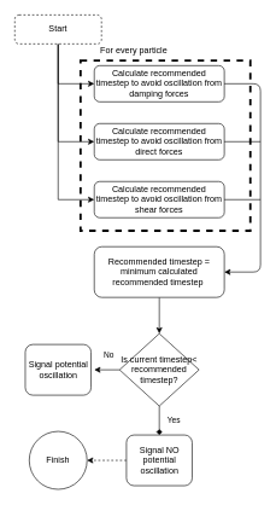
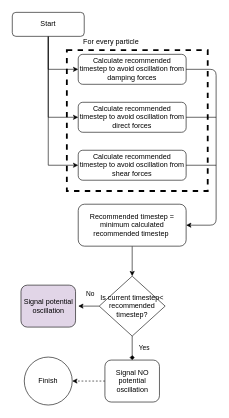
  <mxCell id="0" />
  <mxCell id="1" parent="0" />
  <mxCell id="2" style="edgeStyle=orthogonalEdgeStyle;rounded=0;orthogonalLoop=1;jettySize=auto;html=1;exitX=0.5;exitY=1;exitDx=0;exitDy=0;entryX=0;entryY=0.5;entryDx=0;entryDy=0;" edge="1" parent="1" source="5" target="6"><mxGeometry relative="1" as="geometry"><mxPoint x="100" y="90" as="targetPoint" /><Array as="points"><mxPoint x="80" y="60" /><mxPoint x="80" y="115" /></Array></mxGeometry></mxCell>
  <mxCell id="3" style="edgeStyle=orthogonalEdgeStyle;rounded=0;orthogonalLoop=1;jettySize=auto;html=1;exitX=0.5;exitY=1;exitDx=0;exitDy=0;entryX=0;entryY=0.5;entryDx=0;entryDy=0;" edge="1" parent="1" source="5" target="8"><mxGeometry relative="1" as="geometry"><Array as="points"><mxPoint x="80" y="60" /><mxPoint x="80" y="195" /></Array></mxGeometry></mxCell>
  <mxCell id="4" style="edgeStyle=orthogonalEdgeStyle;rounded=0;orthogonalLoop=1;jettySize=auto;html=1;exitX=0.5;exitY=1;exitDx=0;exitDy=0;entryX=0;entryY=0.5;entryDx=0;entryDy=0;" edge="1" parent="1" source="5" target="9"><mxGeometry relative="1" as="geometry"><Array as="points"><mxPoint x="80" y="60" /><mxPoint x="80" y="275" /></Array></mxGeometry></mxCell>
- <mxCell id="5" value="Start" style="rounded=1;whiteSpace=wrap;html=1;fontSize=12;glass=0;strokeWidth=1;shadow=0;dashed=1;" parent="1" vertex="1"><mxGeometry x="20" width="120" height="40" as="geometry" y="20" /></mxCell>
+ <mxCell id="5" value="Start" style="rounded=1;whiteSpace=wrap;html=1;fontSize=12;glass=0;strokeWidth=1;shadow=0;" parent="1" vertex="1"><mxGeometry x="20" width="120" height="40" as="geometry" y="20" /></mxCell>
  <mxCell id="6" value="Calculate recommended timestep to avoid oscillation from damping forces" style="rounded=1;whiteSpace=wrap;html=1;fontSize=12;glass=0;strokeWidth=1;shadow=0;" vertex="1" parent="1"><mxGeometry x="130" y="90" width="180" height="50" as="geometry" /></mxCell>
  <mxCell id="7" value="For every particle" style="text;html=1;strokeColor=none;fillColor=none;align=center;verticalAlign=middle;whiteSpace=wrap;rounded=0;" vertex="1" parent="1"><mxGeometry x="120" y="60" width="130" height="20" as="geometry" /></mxCell>
  <mxCell id="8" value="Calculate recommended timestep to avoid oscillation from direct forces" style="rounded=1;whiteSpace=wrap;html=1;fontSize=12;glass=0;strokeWidth=1;shadow=0;" vertex="1" parent="1"><mxGeometry x="130" y="170" width="180" height="50" as="geometry" /></mxCell>
  <mxCell id="9" value="Calculate recommended timestep to avoid oscillation from shear forces" style="rounded=1;whiteSpace=wrap;html=1;fontSize=12;glass=0;strokeWidth=1;shadow=0;" vertex="1" parent="1"><mxGeometry x="130" y="250" width="180" height="50" as="geometry" /></mxCell>
  <mxCell id="10" style="edgeStyle=orthogonalEdgeStyle;rounded=0;orthogonalLoop=1;jettySize=auto;html=1;exitX=0.5;exitY=1;exitDx=0;exitDy=0;" edge="1" parent="1" source="11" target="18"><mxGeometry relative="1" as="geometry" /></mxCell>
  <mxCell id="11" value="Recommended timestep = minimum calculated recommended timestep&amp;nbsp;" style="rounded=1;whiteSpace=wrap;html=1;fontSize=12;glass=0;strokeWidth=1;shadow=0;" vertex="1" parent="1"><mxGeometry x="130" y="340" width="180" height="70" as="geometry" /></mxCell>
  <mxCell id="12" value="" style="endArrow=classic;html=1;exitX=1;exitY=0.5;exitDx=0;exitDy=0;entryX=1;entryY=0.5;entryDx=0;entryDy=0;" edge="1" parent="1" source="6" target="11"><mxGeometry width="50" height="50" relative="1" as="geometry"><mxPoint x="300" y="250" as="sourcePoint" /><mxPoint x="360" y="370" as="targetPoint" /><Array as="points"><mxPoint x="360" y="115" /><mxPoint x="360" y="375" /></Array></mxGeometry></mxCell>
  <mxCell id="13" value="" style="endArrow=none;html=1;exitX=1;exitY=0.5;exitDx=0;exitDy=0;" edge="1" parent="1" source="8"><mxGeometry width="50" height="50" relative="1" as="geometry"><mxPoint x="300" y="250" as="sourcePoint" /><mxPoint x="360" y="195" as="targetPoint" /></mxGeometry></mxCell>
  <mxCell id="14" value="" style="endArrow=none;html=1;exitX=1;exitY=0.5;exitDx=0;exitDy=0;" edge="1" parent="1" source="9"><mxGeometry width="50" height="50" relative="1" as="geometry"><mxPoint x="320" y="205" as="sourcePoint" /><mxPoint x="360" y="275" as="targetPoint" /></mxGeometry></mxCell>
  <mxCell id="15" value="" style="whiteSpace=wrap;html=1;aspect=fixed;fillColor=none;dashed=1;strokeWidth=3;" vertex="1" parent="1"><mxGeometry x="111" y="83" width="235" height="235" as="geometry" /></mxCell>
  <mxCell id="16" value="No" style="edgeStyle=orthogonalEdgeStyle;rounded=0;orthogonalLoop=1;jettySize=auto;html=1;exitX=0;exitY=0.5;exitDx=0;exitDy=0;" edge="1" parent="1" source="18"><mxGeometry x="-0.143" y="-20" relative="1" as="geometry"><mxPoint x="130" y="510" as="targetPoint" /><mxPoint as="offset" /></mxGeometry></mxCell>
  <mxCell id="17" value="Yes" style="edgeStyle=orthogonalEdgeStyle;rounded=0;orthogonalLoop=1;jettySize=auto;html=1;exitX=0.5;exitY=1;exitDx=0;exitDy=0;entryX=0.5;entryY=0;entryDx=0;entryDy=0;endArrow=diamond;" edge="1" parent="1" source="18" target="22"><mxGeometry y="20" relative="1" as="geometry"><mxPoint as="offset" /></mxGeometry></mxCell>
  <mxCell id="18" value="Is current timestep&amp;lt; recommended timestep?" style="rhombus;whiteSpace=wrap;html=1;strokeWidth=1;" vertex="1" parent="1"><mxGeometry x="165" y="460" width="110" height="100" as="geometry" /></mxCell>
  <mxCell id="19" style="edgeStyle=orthogonalEdgeStyle;rounded=0;orthogonalLoop=1;jettySize=auto;html=1;exitX=0.5;exitY=1;exitDx=0;exitDy=0;" edge="1" parent="1" source="18" target="18"><mxGeometry relative="1" as="geometry" /></mxCell>
- <mxCell id="20" value="Signal potential oscillation" style="rounded=1;whiteSpace=wrap;html=1;fontSize=12;glass=0;strokeWidth=1;shadow=0;" vertex="1" parent="1"><mxGeometry x="34.5" y="475" width="91" height="70" as="geometry" /></mxCell>
+ <mxCell id="20" value="Signal potential oscillation" style="rounded=1;whiteSpace=wrap;html=1;fontSize=12;glass=0;strokeWidth=1;shadow=0;fillColor=#e1d5e7;" vertex="1" parent="1"><mxGeometry x="34.5" y="475" width="91" height="70" as="geometry" /></mxCell>
  <mxCell id="21" style="edgeStyle=orthogonalEdgeStyle;rounded=0;orthogonalLoop=1;jettySize=auto;html=1;exitX=0;exitY=0.5;exitDx=0;exitDy=0;entryX=1;entryY=0.5;entryDx=0;entryDy=0;dashed=1;" edge="1" parent="1" source="22" target="23"><mxGeometry relative="1" as="geometry" /></mxCell>
  <mxCell id="22" value="Signal NO potential oscillation" style="rounded=1;whiteSpace=wrap;html=1;fontSize=12;glass=0;strokeWidth=1;shadow=0;" vertex="1" parent="1"><mxGeometry x="174.5" y="600" width="91" height="70" as="geometry" /></mxCell>
  <mxCell id="23" value="Finish" style="ellipse;whiteSpace=wrap;html=1;aspect=fixed;strokeWidth=1;fillColor=#ffffff;" vertex="1" parent="1"><mxGeometry x="40" y="595" width="80" height="80" as="geometry" /></mxCell>
